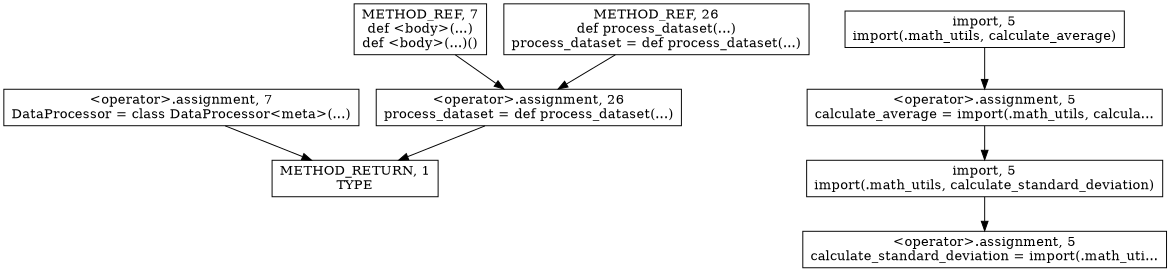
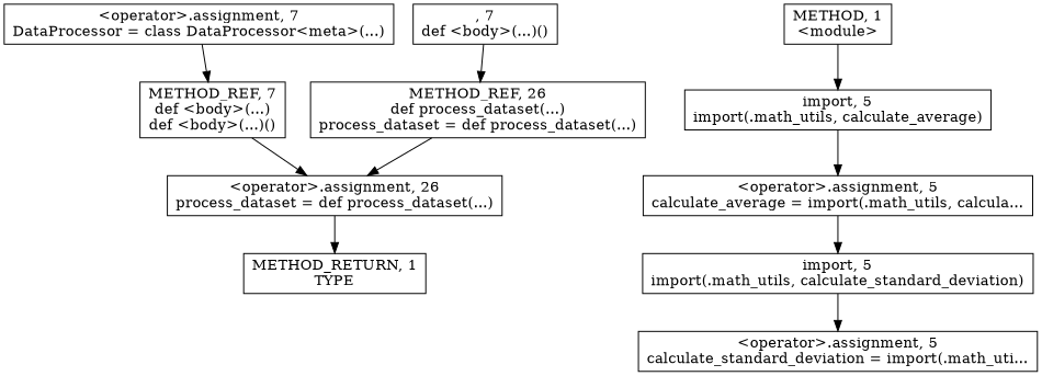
  digraph {
    node [shape=rect]
    n1 [label=<&lt;operator&gt;.assignment, 26<BR/>process_dataset = def process_dataset(...)>]
    n2 [label=<METHOD_RETURN, 1<BR/>TYPE>]
    n3 [label=<&lt;operator&gt;.assignment, 5<BR/>calculate_average = import(.math_utils, calcula...>]
    n4 [label=<import, 5<BR/>import(.math_utils, calculate_standard_deviation)>]
    n5 [label=<&lt;operator&gt;.assignment, 5<BR/>calculate_standard_deviation = import(.math_uti...>]
    n6 [label=<&lt;operator&gt;.assignment, 7<BR/>DataProcessor = class DataProcessor&lt;meta&gt;(...)>]
    n7 [label=<METHOD_REF, 7<BR/>def &lt;body&gt;(...)<BR/>def &lt;body&gt;(...)()>]
+   n8 [label=<, 7<BR/>def &lt;body&gt;(...)()>]
    n9 [label=<METHOD_REF, 26<BR/>def process_dataset(...)<BR/>process_dataset = def process_dataset(...)>]
    n10 [label=<import, 5<BR/>import(.math_utils, calculate_average)>]
+   n11 [label=<METHOD, 1<BR/>&lt;module&gt;>]
    n1 -> n2
    n3 -> n4
    n4 -> n5
-   n6 -> n2
+   n6 -> n7
    n7 -> n1
+   n8 -> n9
    n9 -> n1
    n10 -> n3
+   n11 -> n10
  }
